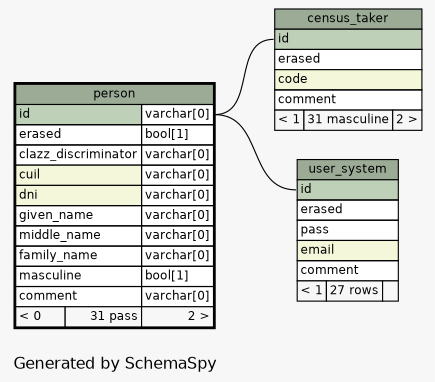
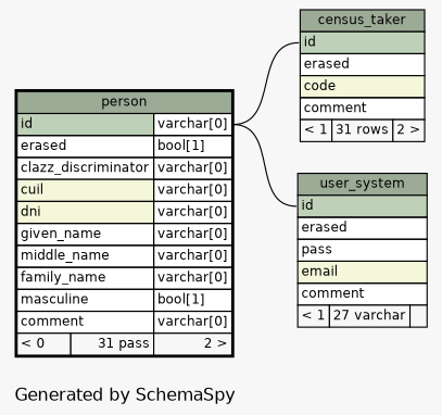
  digraph {
    bgcolor="#f7f7f7"
    fontname="DejaVu Sans"
    label="\nGenerated by SchemaSpy"
    labeljust=l
    rankdir=RL
    node [fontname="DejaVu Sans" fontsize=11 shape=plaintext]
    edge [arrowhead=none arrowsize=0.8 arrowtail=tee fontname="DejaVu Sans" headport="id.type:e" tailport="id:w"]
-   n1 [label=<     <TABLE BORDER="0" CELLBORDER="1" CELLSPACING="0" BGCOLOR="#ffffff">       <TR><TD PORT="census_taker.heading" COLSPAN="3" BGCOLOR="#9bab96" ALIGN="CENTER">census_taker</TD></TR>       <TR><TD PORT="id" COLSPAN="3" BGCOLOR="#bed1b8" ALIGN="LEFT">id</TD></TR>       <TR><TD PORT="erased" COLSPAN="3" ALIGN="LEFT">erased</TD></TR>       <TR><TD PORT="code" COLSPAN="3" BGCOLOR="#f4f7da" ALIGN="LEFT">code</TD></TR>       <TR><TD PORT="comment" COLSPAN="3" ALIGN="LEFT">comment</TD></TR>       <TR><TD ALIGN="LEFT" BGCOLOR="#f7f7f7">&lt; 1</TD><TD ALIGN="RIGHT" BGCOLOR="#f7f7f7">31 masculine</TD><TD ALIGN="RIGHT" BGCOLOR="#f7f7f7">2 &gt;</TD></TR>     </TABLE>>]
+   n1 [label=<     <TABLE BORDER="0" CELLBORDER="1" CELLSPACING="0" BGCOLOR="#ffffff">       <TR><TD PORT="census_taker.heading" COLSPAN="3" BGCOLOR="#9bab96" ALIGN="CENTER">census_taker</TD></TR>       <TR><TD PORT="id" COLSPAN="3" BGCOLOR="#bed1b8" ALIGN="LEFT">id</TD></TR>       <TR><TD PORT="erased" COLSPAN="3" ALIGN="LEFT">erased</TD></TR>       <TR><TD PORT="code" COLSPAN="3" BGCOLOR="#f4f7da" ALIGN="LEFT">code</TD></TR>       <TR><TD PORT="comment" COLSPAN="3" ALIGN="LEFT">comment</TD></TR>       <TR><TD ALIGN="LEFT" BGCOLOR="#f7f7f7">&lt; 1</TD><TD ALIGN="RIGHT" BGCOLOR="#f7f7f7">31 rows</TD><TD ALIGN="RIGHT" BGCOLOR="#f7f7f7">2 &gt;</TD></TR>     </TABLE>>]
    n2 [label=<     <TABLE BORDER="2" CELLBORDER="1" CELLSPACING="0" BGCOLOR="#ffffff">       <TR><TD PORT="person.heading" COLSPAN="3" BGCOLOR="#9bab96" ALIGN="CENTER">person</TD></TR>       <TR><TD PORT="id" COLSPAN="2" BGCOLOR="#bed1b8" ALIGN="LEFT">id</TD><TD PORT="id.type" ALIGN="LEFT">varchar[0]</TD></TR>       <TR><TD PORT="erased" COLSPAN="2" ALIGN="LEFT">erased</TD><TD PORT="erased.type" ALIGN="LEFT">bool[1]</TD></TR>       <TR><TD PORT="clazz_discriminator" COLSPAN="2" ALIGN="LEFT">clazz_discriminator</TD><TD PORT="clazz_discriminator.type" ALIGN="LEFT">varchar[0]</TD></TR>       <TR><TD PORT="cuil" COLSPAN="2" BGCOLOR="#f4f7da" ALIGN="LEFT">cuil</TD><TD PORT="cuil.type" ALIGN="LEFT">varchar[0]</TD></TR>       <TR><TD PORT="dni" COLSPAN="2" BGCOLOR="#f4f7da" ALIGN="LEFT">dni</TD><TD PORT="dni.type" ALIGN="LEFT">varchar[0]</TD></TR>       <TR><TD PORT="given_name" COLSPAN="2" ALIGN="LEFT">given_name</TD><TD PORT="given_name.type" ALIGN="LEFT">varchar[0]</TD></TR>       <TR><TD PORT="middle_name" COLSPAN="2" ALIGN="LEFT">middle_name</TD><TD PORT="middle_name.type" ALIGN="LEFT">varchar[0]</TD></TR>       <TR><TD PORT="family_name" COLSPAN="2" ALIGN="LEFT">family_name</TD><TD PORT="family_name.type" ALIGN="LEFT">varchar[0]</TD></TR>       <TR><TD PORT="masculine" COLSPAN="2" ALIGN="LEFT">masculine</TD><TD PORT="masculine.type" ALIGN="LEFT">bool[1]</TD></TR>       <TR><TD PORT="comment" COLSPAN="2" ALIGN="LEFT">comment</TD><TD PORT="comment.type" ALIGN="LEFT">varchar[0]</TD></TR>       <TR><TD ALIGN="LEFT" BGCOLOR="#f7f7f7">&lt; 0</TD><TD ALIGN="RIGHT" BGCOLOR="#f7f7f7">31 pass</TD><TD ALIGN="RIGHT" BGCOLOR="#f7f7f7">2 &gt;</TD></TR>     </TABLE>>]
-   n3 [label=<     <TABLE BORDER="0" CELLBORDER="1" CELLSPACING="0" BGCOLOR="#ffffff">       <TR><TD PORT="user_system.heading" COLSPAN="3" BGCOLOR="#9bab96" ALIGN="CENTER">user_system</TD></TR>       <TR><TD PORT="id" COLSPAN="3" BGCOLOR="#bed1b8" ALIGN="LEFT">id</TD></TR>       <TR><TD PORT="erased" COLSPAN="3" ALIGN="LEFT">erased</TD></TR>       <TR><TD PORT="pass" COLSPAN="3" ALIGN="LEFT">pass</TD></TR>       <TR><TD PORT="email" COLSPAN="3" BGCOLOR="#f4f7da" ALIGN="LEFT">email</TD></TR>       <TR><TD PORT="comment" COLSPAN="3" ALIGN="LEFT">comment</TD></TR>       <TR><TD ALIGN="LEFT" BGCOLOR="#f7f7f7">&lt; 1</TD><TD ALIGN="RIGHT" BGCOLOR="#f7f7f7">27 rows</TD><TD ALIGN="RIGHT" BGCOLOR="#f7f7f7">  </TD></TR>     </TABLE>>]
+   n3 [label=<     <TABLE BORDER="0" CELLBORDER="1" CELLSPACING="0" BGCOLOR="#ffffff">       <TR><TD PORT="user_system.heading" COLSPAN="3" BGCOLOR="#9bab96" ALIGN="CENTER">user_system</TD></TR>       <TR><TD PORT="id" COLSPAN="3" BGCOLOR="#bed1b8" ALIGN="LEFT">id</TD></TR>       <TR><TD PORT="erased" COLSPAN="3" ALIGN="LEFT">erased</TD></TR>       <TR><TD PORT="pass" COLSPAN="3" ALIGN="LEFT">pass</TD></TR>       <TR><TD PORT="email" COLSPAN="3" BGCOLOR="#f4f7da" ALIGN="LEFT">email</TD></TR>       <TR><TD PORT="comment" COLSPAN="3" ALIGN="LEFT">comment</TD></TR>       <TR><TD ALIGN="LEFT" BGCOLOR="#f7f7f7">&lt; 1</TD><TD ALIGN="RIGHT" BGCOLOR="#f7f7f7">27 varchar</TD><TD ALIGN="RIGHT" BGCOLOR="#f7f7f7">  </TD></TR>     </TABLE>>]
    n1 -> n2
    n3 -> n2
  }
